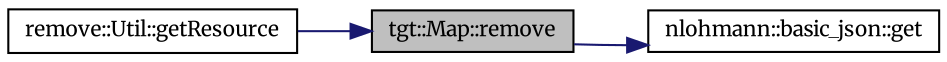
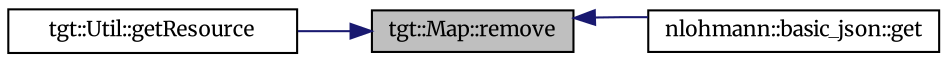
  digraph {
    fontname=Merriweather
    rankdir=LR
    node [color=black fillcolor=white fontname=Merriweather fontsize=10 shape=record style=filled]
    edge [color=midnightblue fontname=Merriweather fontsize=10 labelfontname=Helvetica labelfontsize=10 style=solid]
    n1 [fillcolor=grey75 fontcolor=black height=0.2 label="tgt::Map::remove" width=0.4]
    n2 [height=0.2 label="nlohmann::basic_json::get" width=0.4]
-   n3 [height=0.2 label="remove::Util::getResource" width=0.4]
-   n1 -> n2
+   n3 [height=0.2 label="tgt::Util::getResource" width=0.4]
+   n2 -> n1
    n3 -> n1
  }
